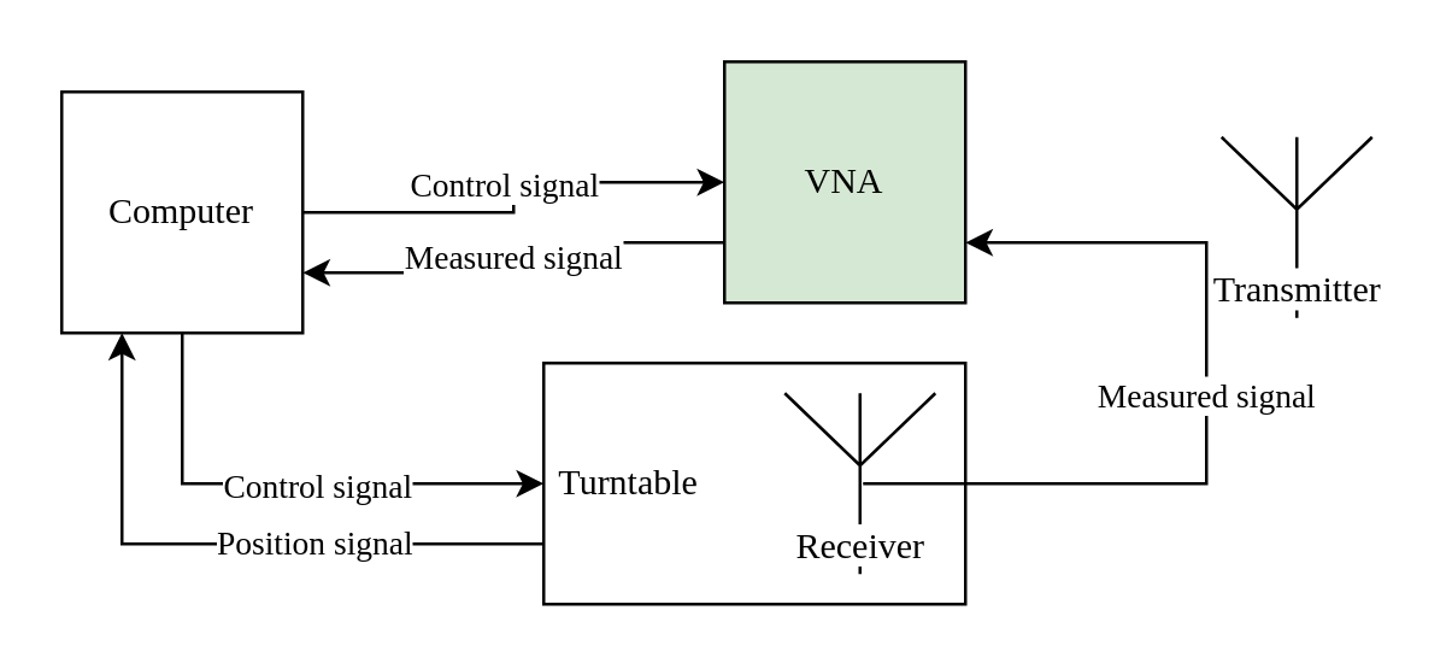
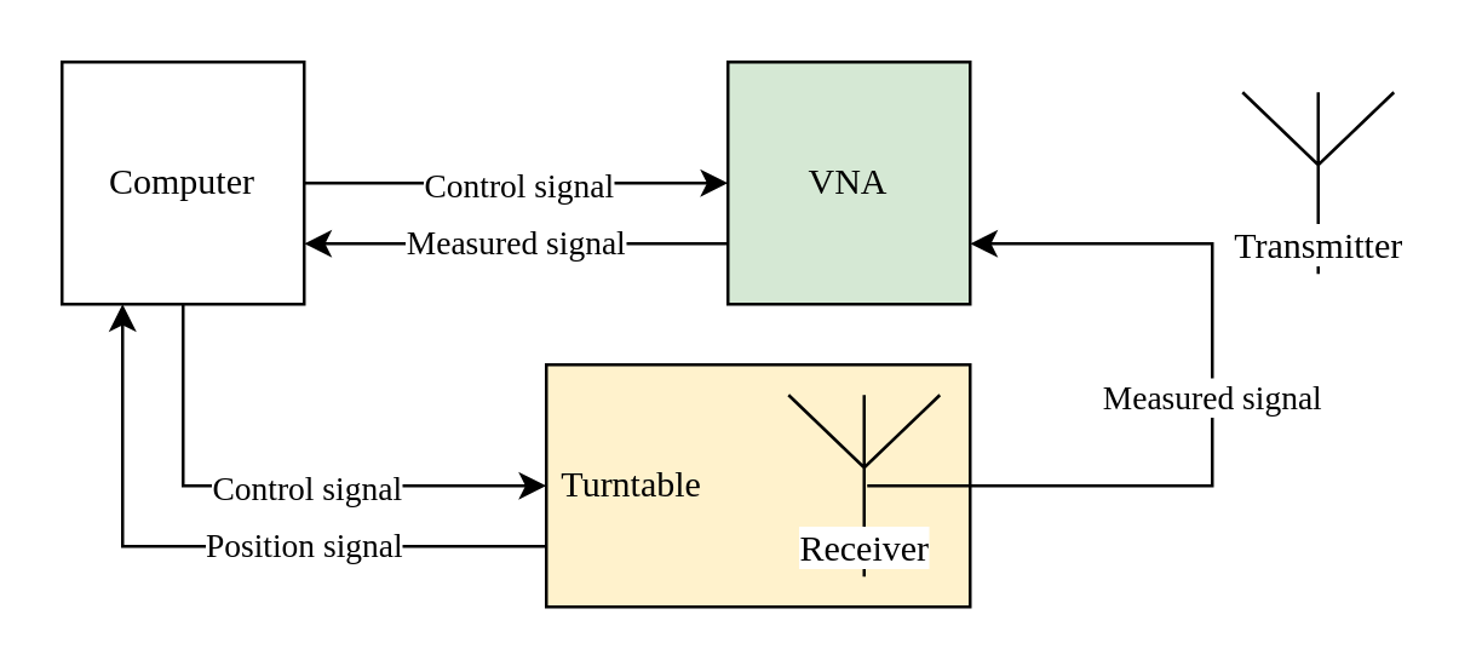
  <mxCell id="0" />
  <mxCell id="1" parent="0" />
  <mxCell id="2" style="edgeStyle=orthogonalEdgeStyle;rounded=0;orthogonalLoop=1;jettySize=auto;html=1;exitX=1;exitY=0.5;exitDx=0;exitDy=0;entryX=0;entryY=0.5;entryDx=0;entryDy=0;" edge="1" parent="1" source="6" target="8"><mxGeometry relative="1" as="geometry" /></mxCell>
  <mxCell id="3" value="&lt;font face=&quot;Times New Roman&quot;&gt;Control signal&lt;br&gt;&lt;/font&gt;" style="edgeLabel;html=1;align=center;verticalAlign=middle;resizable=0;points=[];" vertex="1" connectable="0" parent="2"><mxGeometry x="0.27" relative="1" as="geometry"><mxPoint x="-19" as="offset" /></mxGeometry></mxCell>
  <mxCell id="4" style="edgeStyle=orthogonalEdgeStyle;rounded=0;orthogonalLoop=1;jettySize=auto;html=1;exitX=0.5;exitY=1;exitDx=0;exitDy=0;entryX=0;entryY=0.5;entryDx=0;entryDy=0;verticalAlign=bottom;" edge="1" parent="1" source="6" target="11"><mxGeometry relative="1" as="geometry"><mxPoint x="240" y="200" as="targetPoint" /></mxGeometry></mxCell>
  <mxCell id="5" value="&lt;font face=&quot;Times New Roman&quot;&gt;Control signal&lt;br&gt;&lt;/font&gt;" style="edgeLabel;html=1;align=center;verticalAlign=middle;resizable=0;points=[];" vertex="1" connectable="0" parent="4"><mxGeometry x="0.064" y="2" relative="1" as="geometry"><mxPoint x="4" y="2" as="offset" /></mxGeometry></mxCell>
- <mxCell id="6" value="&lt;font face=&quot;Times New Roman&quot;&gt;Computer&lt;/font&gt;" style="whiteSpace=wrap;html=1;aspect=fixed;" vertex="1" parent="1"><mxGeometry x="20" y="30" width="80" height="80" as="geometry" /></mxCell>
+ <mxCell id="6" value="&lt;font face=&quot;Times New Roman&quot;&gt;Computer&lt;/font&gt;" style="whiteSpace=wrap;html=1;aspect=fixed;" vertex="1" parent="1"><mxGeometry x="20" y="20" width="80" height="80" as="geometry" /></mxCell>
  <mxCell id="7" value="&lt;font face=&quot;Times New Roman&quot;&gt;Measured signal&lt;br&gt;&lt;/font&gt;" style="edgeStyle=orthogonalEdgeStyle;rounded=0;orthogonalLoop=1;jettySize=auto;html=1;exitX=0;exitY=0.75;exitDx=0;exitDy=0;entryX=1;entryY=0.75;entryDx=0;entryDy=0;" edge="1" parent="1" source="8" target="6"><mxGeometry relative="1" as="geometry" /></mxCell>
  <mxCell id="8" value="&lt;font face=&quot;Times New Roman&quot;&gt;VNA&lt;br&gt;&lt;/font&gt;" style="whiteSpace=wrap;html=1;aspect=fixed;fillColor=#d5e8d4;" vertex="1" parent="1"><mxGeometry x="240" y="20" width="80" height="80" as="geometry" /></mxCell>
  <mxCell id="9" value="&lt;font face=&quot;Times New Roman&quot;&gt;Position signal&lt;br&gt;&lt;/font&gt;" style="edgeStyle=orthogonalEdgeStyle;rounded=0;orthogonalLoop=1;jettySize=auto;html=1;exitX=0;exitY=0.75;exitDx=0;exitDy=0;entryX=0.25;entryY=1;entryDx=0;entryDy=0;" edge="1" parent="1" source="11" target="6"><mxGeometry x="-0.273" relative="1" as="geometry"><mxPoint x="240" y="220" as="sourcePoint" /><mxPoint as="offset" /></mxGeometry></mxCell>
- <mxCell id="10" value="&lt;font face=&quot;Times New Roman&quot;&gt;Transmitter&lt;/font&gt;" style="verticalLabelPosition=middle;shadow=0;dashed=0;align=center;html=1;verticalAlign=bottom;shape=mxgraph.electrical.radio.aerial_-_antenna_1;labelPosition=center;labelBackgroundColor=default;" vertex="1" parent="1"><mxGeometry x="405" y="45" width="50" height="60" as="geometry" /></mxCell>
- <mxCell id="11" value="&amp;nbsp;&lt;font face=&quot;Times New Roman&quot;&gt;Turntable&lt;/font&gt;" style="rounded=0;whiteSpace=wrap;html=1;align=left;" vertex="1" parent="1"><mxGeometry x="180" y="120" width="140" height="80" as="geometry" /></mxCell>
+ <mxCell id="10" value="&lt;font face=&quot;Times New Roman&quot;&gt;Transmitter&lt;/font&gt;" style="verticalLabelPosition=middle;shadow=0;dashed=0;align=center;html=1;verticalAlign=bottom;shape=mxgraph.electrical.radio.aerial_-_antenna_1;labelPosition=center;labelBackgroundColor=default;" vertex="1" parent="1"><mxGeometry x="410" y="30" width="50" height="60" as="geometry" /></mxCell>
+ <mxCell id="11" value="&amp;nbsp;&lt;font face=&quot;Times New Roman&quot;&gt;Turntable&lt;/font&gt;" style="rounded=0;whiteSpace=wrap;html=1;align=left;fillColor=#fff2cc;" vertex="1" parent="1"><mxGeometry x="180" y="120" width="140" height="80" as="geometry" /></mxCell>
  <mxCell id="12" value="&lt;font face=&quot;Times New Roman&quot;&gt;Measured signal&lt;br&gt;&lt;/font&gt;" style="edgeStyle=orthogonalEdgeStyle;rounded=0;orthogonalLoop=1;jettySize=auto;html=1;entryX=1;entryY=0.75;entryDx=0;entryDy=0;" edge="1" parent="1" target="8"><mxGeometry x="0.054" relative="1" as="geometry"><mxPoint x="290" y="160" as="sourcePoint" /><Array as="points"><mxPoint x="286" y="160" /><mxPoint x="400" y="160" /><mxPoint x="400" y="80" /></Array><mxPoint as="offset" /></mxGeometry></mxCell>
  <mxCell id="13" value="&lt;font face=&quot;Times New Roman&quot;&gt;Receiver&lt;/font&gt;" style="verticalLabelPosition=middle;shadow=0;dashed=0;align=center;html=1;verticalAlign=bottom;shape=mxgraph.electrical.radio.aerial_-_antenna_1;labelPosition=center;labelBackgroundColor=default;" vertex="1" parent="1"><mxGeometry x="260" y="130" width="50" height="60" as="geometry" /></mxCell>
